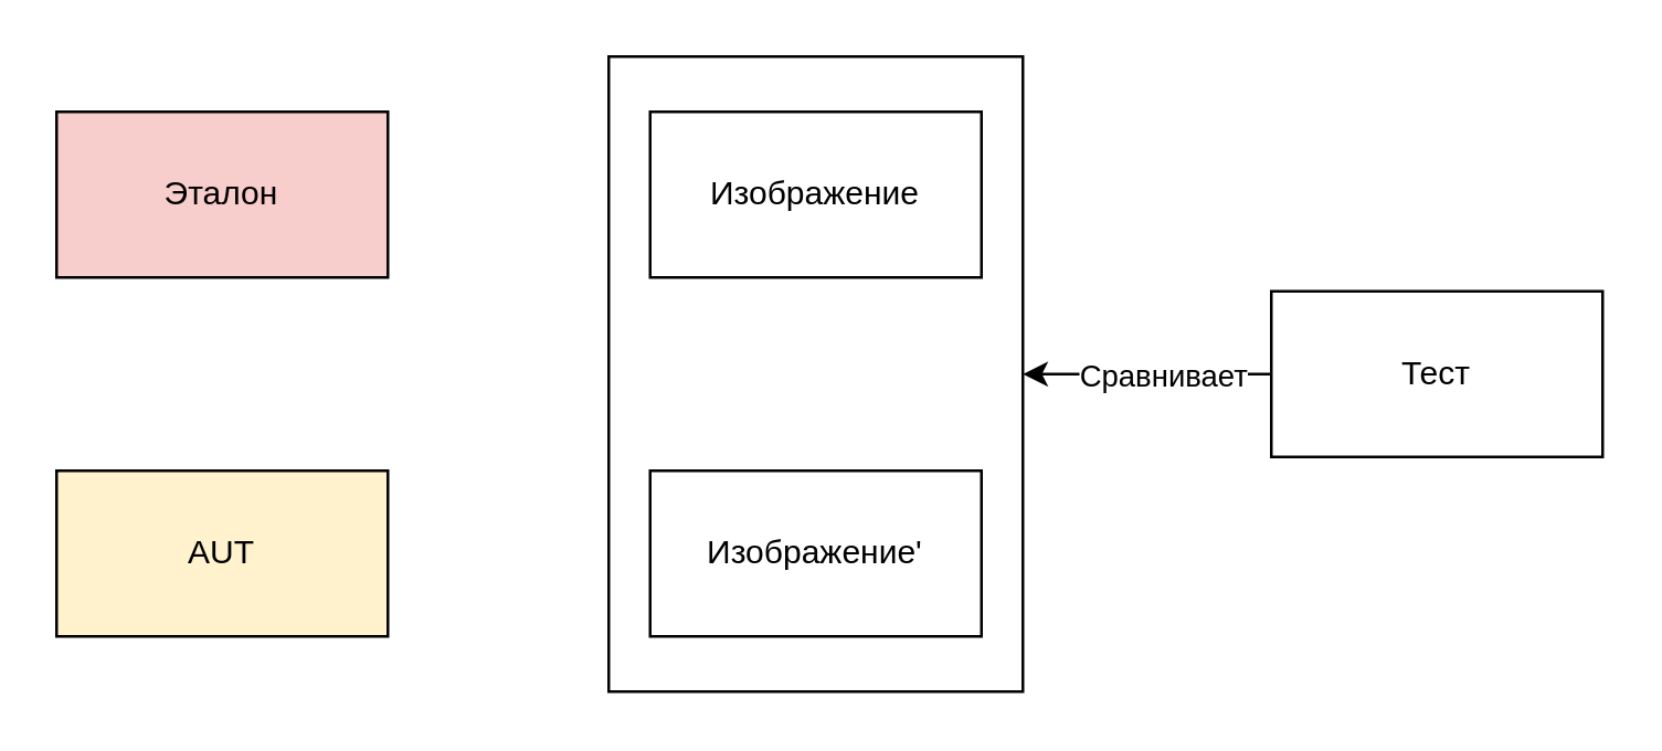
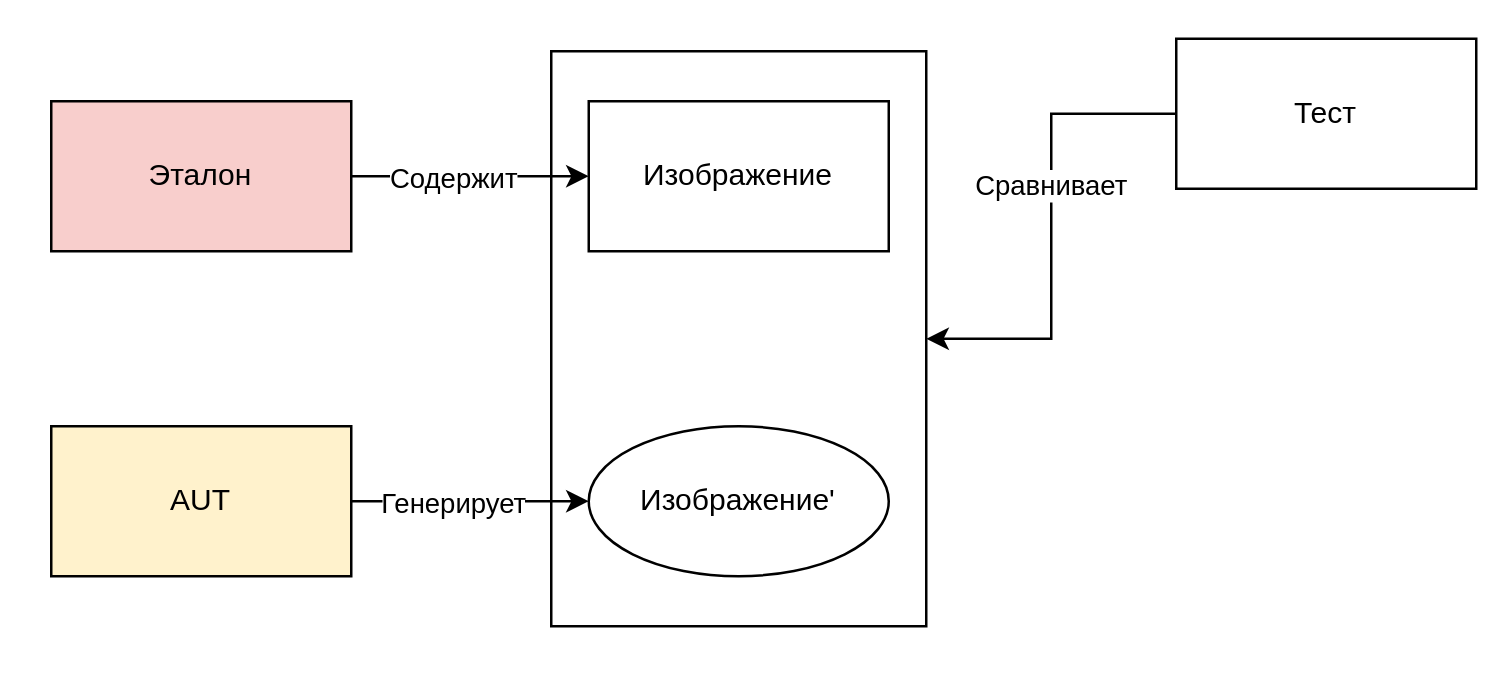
  <mxCell id="0" />
  <mxCell id="1" parent="0" />
  <mxCell id="2" value="" style="rounded=0;whiteSpace=wrap;html=1;" parent="1" vertex="1"><mxGeometry x="220" y="20" width="150" height="230" as="geometry" /></mxCell>
  <mxCell id="3" value="Изображение" style="rounded=0;whiteSpace=wrap;html=1;" parent="1" vertex="1"><mxGeometry x="235" y="40" width="120" height="60" as="geometry" /></mxCell>
+ <mxCell id="4" style="edgeStyle=orthogonalEdgeStyle;rounded=0;orthogonalLoop=1;jettySize=auto;html=1;" parent="1" source="6" target="7" edge="1"><mxGeometry relative="1" as="geometry" /></mxCell>
+ <mxCell id="5" value="Генерирует" style="edgeLabel;html=1;align=center;verticalAlign=middle;resizable=0;points=[];" parent="4" vertex="1" connectable="0"><mxGeometry x="0.081" relative="1" as="geometry"><mxPoint x="-11" as="offset" /></mxGeometry></mxCell>
  <mxCell id="6" value="AUT" style="rounded=0;whiteSpace=wrap;html=1;fillColor=#fff2cc;" parent="1" vertex="1"><mxGeometry x="20" y="170" width="120" height="60" as="geometry" /></mxCell>
- <mxCell id="7" value="Изображение'" style="rounded=0;whiteSpace=wrap;html=1;" parent="1" vertex="1"><mxGeometry x="235" y="170" width="120" height="60" as="geometry" /></mxCell>
+ <mxCell id="7" value="Изображение'" style="ellipse;whiteSpace=wrap;html=1;" parent="1" vertex="1"><mxGeometry x="235" y="170" width="120" height="60" as="geometry" /></mxCell>
  <mxCell id="8" style="edgeStyle=orthogonalEdgeStyle;rounded=0;orthogonalLoop=1;jettySize=auto;html=1;entryX=1;entryY=0.5;entryDx=0;entryDy=0;" parent="1" source="10" target="2" edge="1"><mxGeometry relative="1" as="geometry" /></mxCell>
  <mxCell id="9" value="Сравнивает" style="edgeLabel;html=1;align=center;verticalAlign=middle;resizable=0;points=[];" parent="8" vertex="1" connectable="0"><mxGeometry x="-0.164" y="1" relative="1" as="geometry"><mxPoint x="-2" y="-1" as="offset" /></mxGeometry></mxCell>
- <mxCell id="10" value="Тест" style="rounded=0;whiteSpace=wrap;html=1;" parent="1" vertex="1"><mxGeometry x="460" y="105" width="120" height="60" as="geometry" /></mxCell>
+ <mxCell id="10" value="Тест" style="rounded=0;whiteSpace=wrap;html=1;" parent="1" vertex="1"><mxGeometry x="470" y="15" width="120" height="60" as="geometry" /></mxCell>
+ <mxCell id="11" style="edgeStyle=orthogonalEdgeStyle;rounded=0;orthogonalLoop=1;jettySize=auto;html=1;" parent="1" source="13" target="3" edge="1"><mxGeometry relative="1" as="geometry" /></mxCell>
+ <mxCell id="12" value="Содержит" style="edgeLabel;html=1;align=center;verticalAlign=middle;resizable=0;points=[];" parent="11" vertex="1" connectable="0"><mxGeometry x="-0.297" relative="1" as="geometry"><mxPoint x="7" as="offset" /></mxGeometry></mxCell>
  <mxCell id="13" value="Эталон" style="rounded=0;whiteSpace=wrap;html=1;fillColor=#f8cecc;" parent="1" vertex="1"><mxGeometry x="20" y="40" width="120" height="60" as="geometry" /></mxCell>
